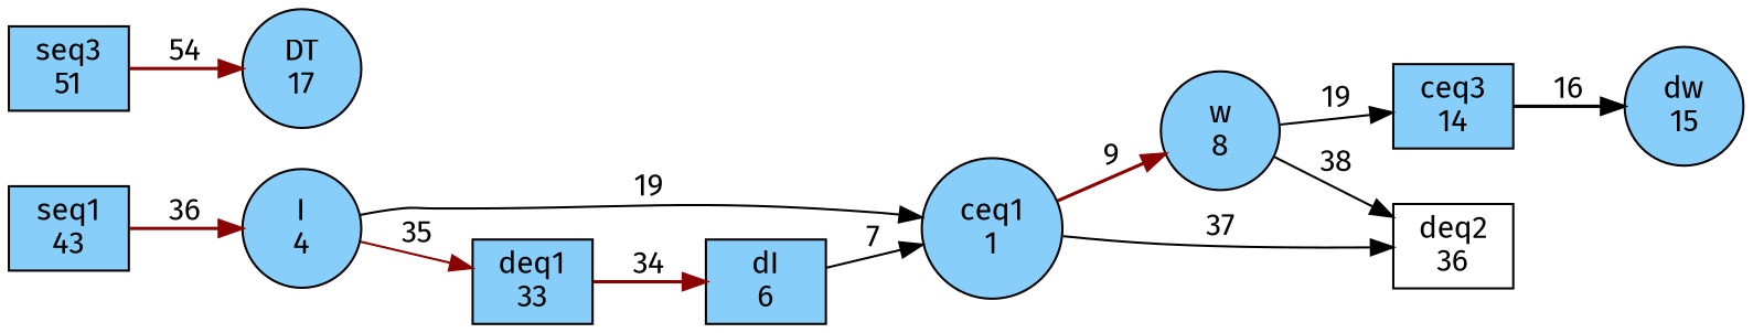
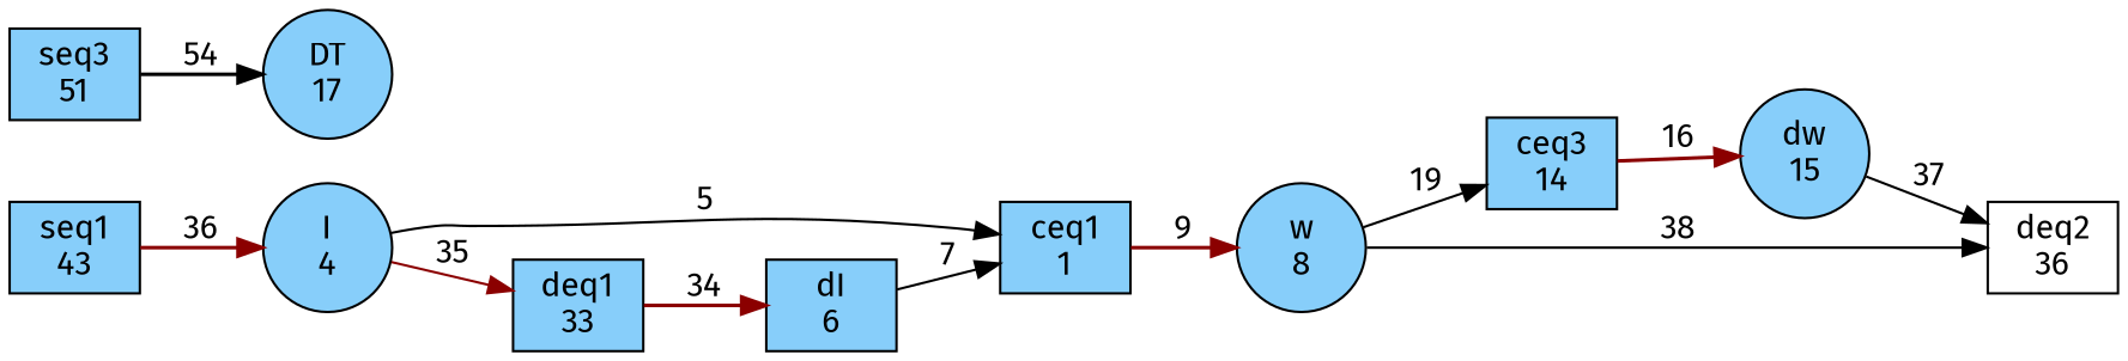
  digraph {
    fontname="Fira Sans"
    rankdir=LR
    node [fillcolor=lightskyblue fontname="Fira Sans" shape=box style=filled]
    edge [color=red4 fontname="Fira Sans" penwidth=1]
-   n1 [label="ceq1\n1" shape=circle]
+   n1 [label="ceq1\n1"]
    n2 [label="w\n8" shape=circle]
    n3 [label="ceq3\n14"]
    n4 [fillcolor=white label="deq2\n36"]
    n5 [label="dw\n15" shape=circle]
    n6 [label="deq1\n33"]
    n7 [label="dI\n6"]
    n8 [label="seq1\n43"]
    n9 [label="I\n4" shape=circle]
    n10 [label="seq3\n51"]
    n11 [label="DT\n17" shape=circle]
    n1 -> n2 [label=9 penwidth=1.5]
    n2 -> n3 [label=19 color=""]
    n2 -> n4 [label=38 color=""]
-   n3 -> n5 [color=black label=16 penwidth=1.5]
-   n1 -> n4 [label=37 color=""]
+   n3 -> n5 [label=16 penwidth=1.5]
+   n5 -> n4 [label=37 color=""]
    n6 -> n7 [label=34 penwidth=1.5]
    n7 -> n1 [label=7 color=""]
    n8 -> n9 [label=36 penwidth=1.5]
-   n9 -> n1 [label=19 color=""]
+   n9 -> n1 [label=5 color=""]
    n9 -> n6 [label=35]
-   n10 -> n11 [label=54 penwidth=1.5]
+   n10 -> n11 [color=black label=54 penwidth=1.5]
  }
